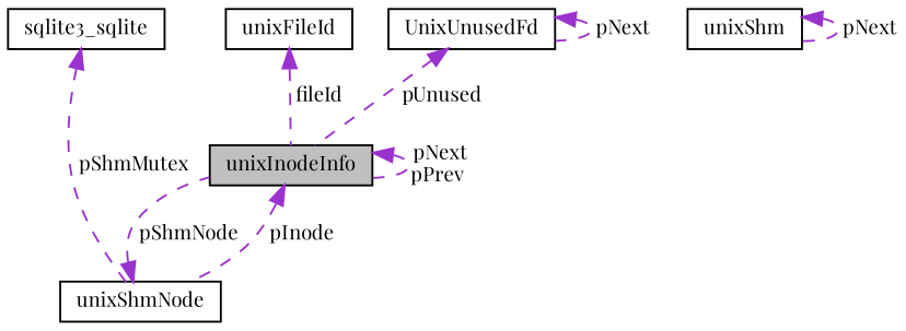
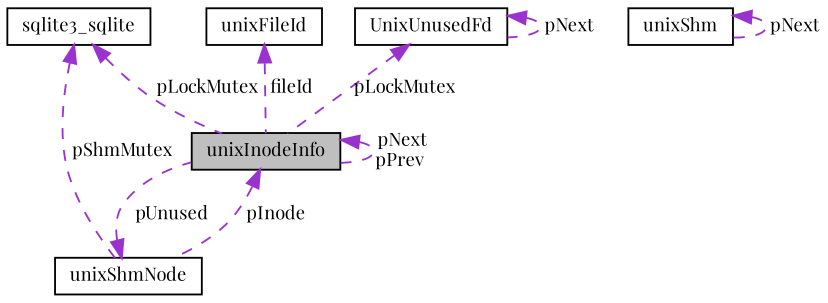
  digraph {
    fontname="Playfair Display"
    node [color=black fillcolor=white fontname="Playfair Display" fontsize=10 shape=record style=filled]
    edge [color=darkorchid3 dir=back fontname="Playfair Display" fontsize=10 labelfontname=Helvetica labelfontsize=10 style=dashed]
    n1 [fillcolor=grey75 fontcolor=black height=0.2 label=unixInodeInfo width=0.4]
    n2 [height=0.2 label=unixShmNode width=0.4]
    n3 [height=0.2 label=unixFileId width=0.4]
    n4 [height=0.2 label=sqlite3_sqlite width=0.4]
    n5 [height=0.2 label=UnixUnusedFd width=0.4]
    n6 [height=0.2 label=unixShm width=0.4]
    n1 -> n1 [label=" pNext\npPrev"]
    n1 -> n2 [label=" pInode"]
-   n2 -> n1 [label=" pShmNode"]
+   n2 -> n1 [label=" pUnused"]
    n3 -> n1 [label=" fileId"]
+   n4 -> n1 [label=" pLockMutex"]
    n4 -> n2 [label=" pShmMutex"]
-   n5 -> n1 [label=" pUnused"]
+   n5 -> n1 [label=" pLockMutex"]
    n5 -> n5 [label=" pNext"]
    n6 -> n6 [label=" pNext"]
  }
